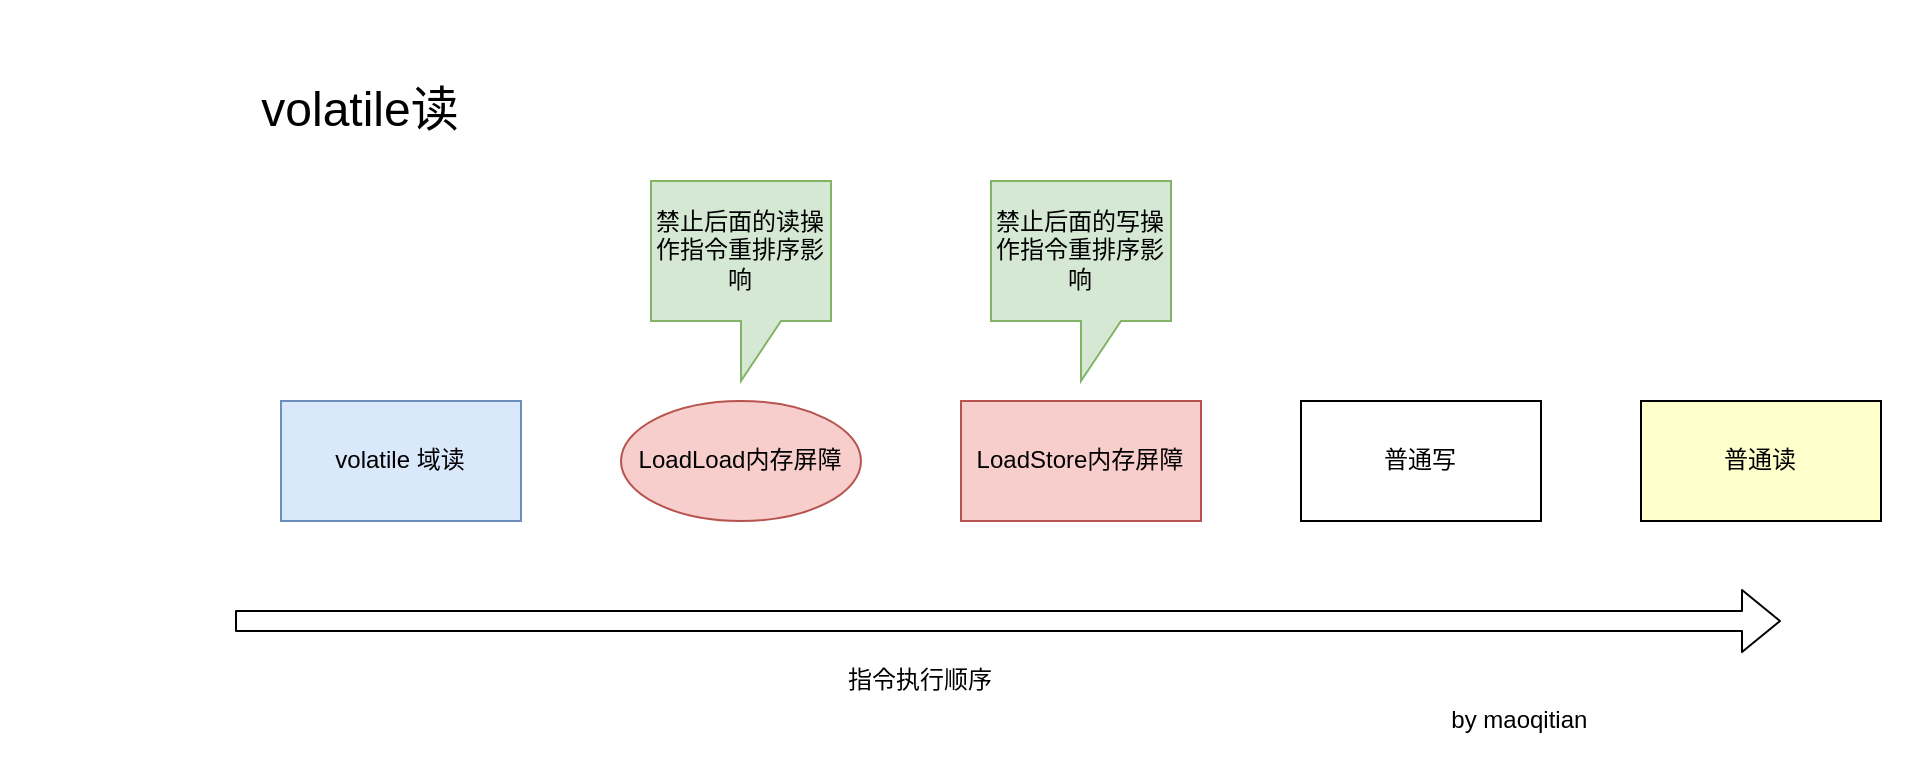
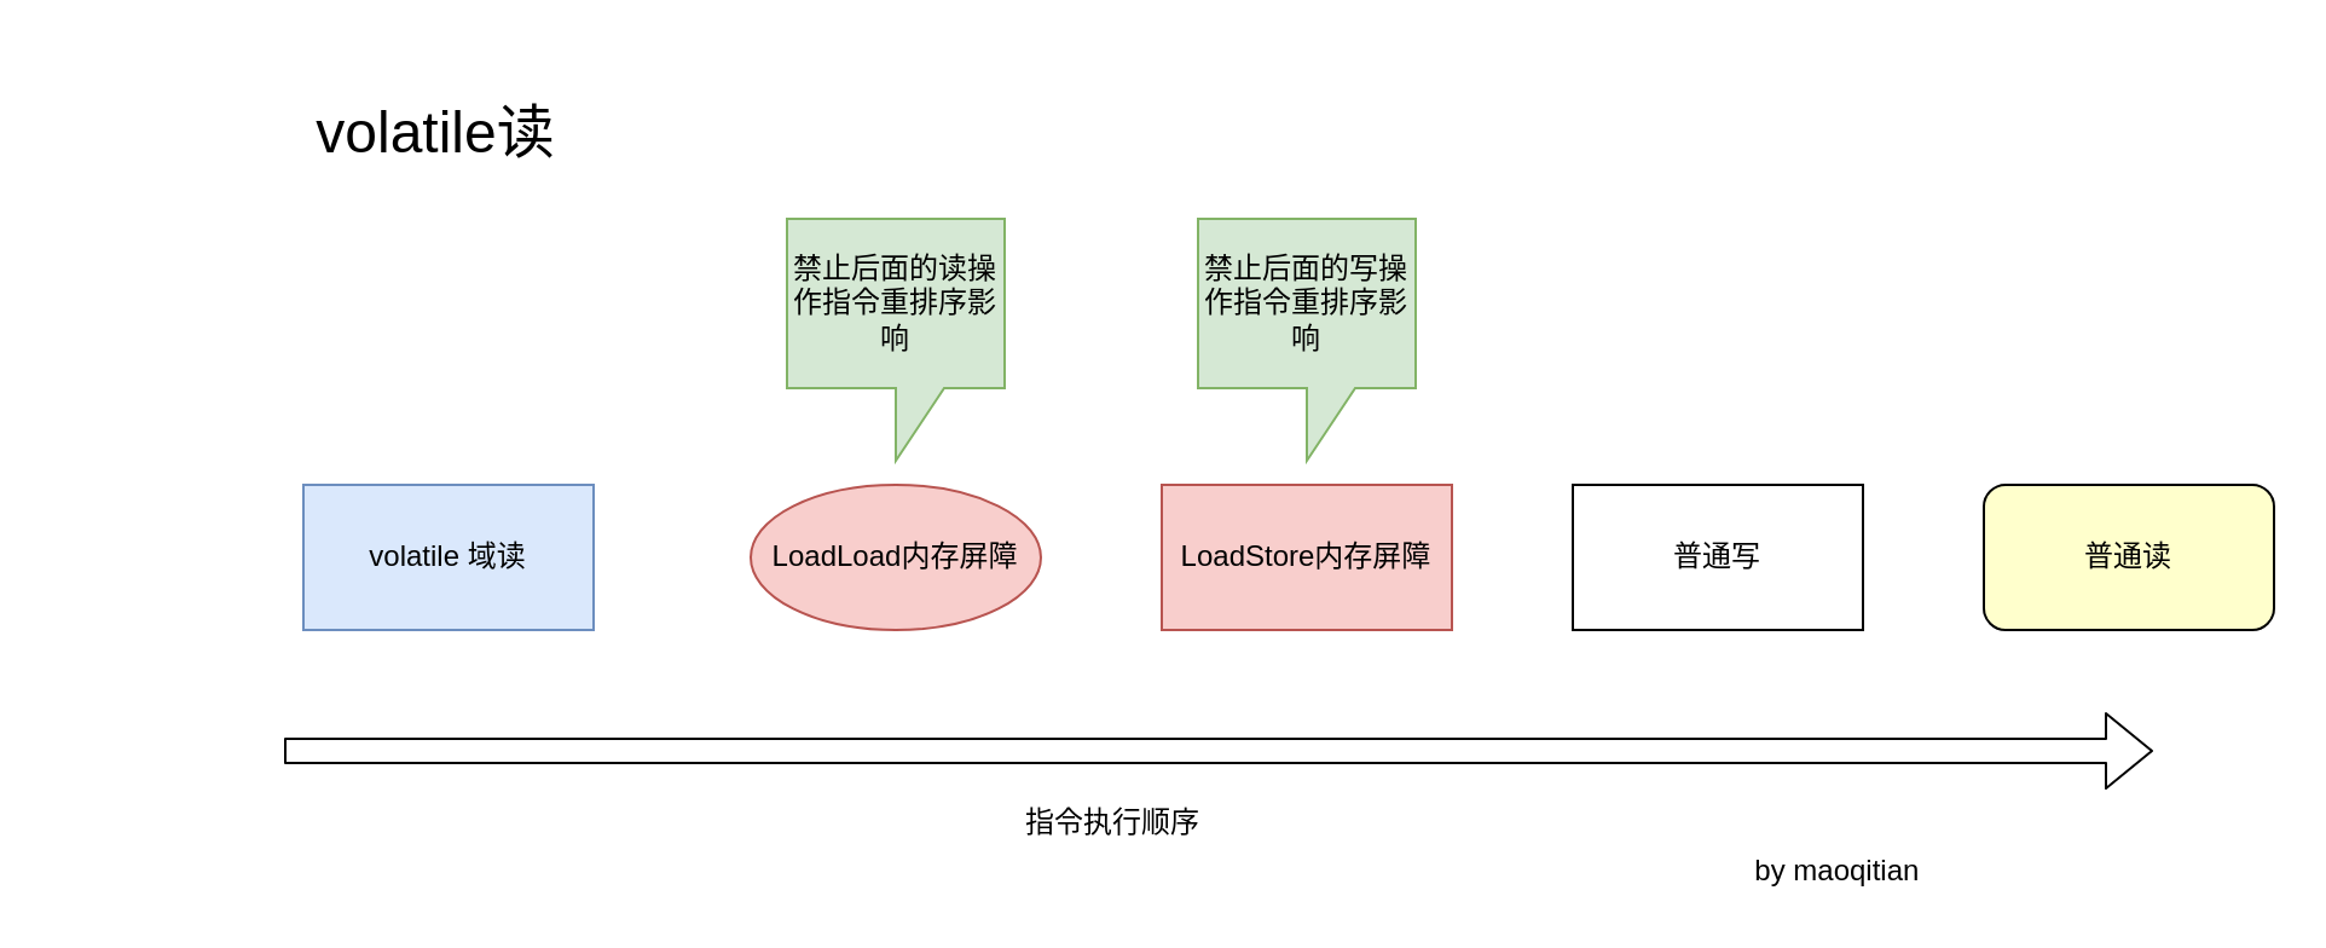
  <mxCell id="0" />
  <mxCell id="1" parent="0" />
- <mxCell id="2" value="普通读" style="rounded=0;whiteSpace=wrap;html=1;fillColor=#FFFFCC;" parent="1" vertex="1"><mxGeometry x="820" y="200" width="120" height="60" as="geometry" /></mxCell>
+ <mxCell id="2" value="普通读" style="whiteSpace=wrap;html=1;fillColor=#FFFFCC;rounded=1;" parent="1" vertex="1"><mxGeometry x="820" y="200" width="120" height="60" as="geometry" /></mxCell>
  <mxCell id="3" value="普通写" style="rounded=0;whiteSpace=wrap;html=1;fillColor=#ffffff;" parent="1" vertex="1"><mxGeometry x="650" y="200" width="120" height="60" as="geometry" /></mxCell>
  <mxCell id="4" value="LoadLoad内存屏障" style="ellipse;whiteSpace=wrap;html=1;fillColor=#f8cecc;strokeColor=#b85450;" parent="1" vertex="1"><mxGeometry x="310" y="200" width="120" height="60" as="geometry" /></mxCell>
- <mxCell id="5" value="volatile 域读" style="rounded=0;whiteSpace=wrap;html=1;fillColor=#dae8fc;strokeColor=#6c8ebf;" parent="1" vertex="1"><mxGeometry x="140" y="200" width="120" height="60" as="geometry" /></mxCell>
+ <mxCell id="5" value="volatile 域读" style="rounded=0;whiteSpace=wrap;html=1;fillColor=#dae8fc;strokeColor=#6c8ebf;" parent="1" vertex="1"><mxGeometry x="125" y="200" width="120" height="60" as="geometry" /></mxCell>
  <mxCell id="6" value="&lt;span&gt;LoadStore内存屏障&lt;/span&gt;" style="rounded=0;whiteSpace=wrap;html=1;fillColor=#f8cecc;strokeColor=#b85450;" parent="1" vertex="1"><mxGeometry x="480" y="200" width="120" height="60" as="geometry" /></mxCell>
  <mxCell id="7" value="" style="shape=flexArrow;endArrow=classic;html=1;" parent="1" edge="1"><mxGeometry width="50" height="50" relative="1" as="geometry"><mxPoint x="117" y="310" as="sourcePoint" /><mxPoint x="890" y="310" as="targetPoint" /></mxGeometry></mxCell>
  <mxCell id="8" value="指令执行顺序" style="text;html=1;strokeColor=none;fillColor=none;align=center;verticalAlign=middle;whiteSpace=wrap;rounded=0;" parent="1" vertex="1"><mxGeometry x="352" y="330" width="216" height="20" as="geometry" /></mxCell>
  <mxCell id="9" value="禁止后面的读操作指令重排序影响" style="shape=callout;whiteSpace=wrap;html=1;perimeter=calloutPerimeter;fillColor=#d5e8d4;size=30;position=0.5;strokeColor=#82b366;" parent="1" vertex="1"><mxGeometry x="325" y="90" width="90" height="100" as="geometry" /></mxCell>
  <mxCell id="10" value="禁止后面的写操作指令重排序影响" style="shape=callout;whiteSpace=wrap;html=1;perimeter=calloutPerimeter;fillColor=#d5e8d4;size=30;position=0.5;strokeColor=#82b366;" parent="1" vertex="1"><mxGeometry x="495" y="90" width="90" height="100" as="geometry" /></mxCell>
  <mxCell id="11" value="&lt;font style=&quot;font-size: 24px&quot;&gt;volatile读&lt;/font&gt;" style="text;html=1;strokeColor=none;fillColor=none;align=center;verticalAlign=middle;whiteSpace=wrap;rounded=0;" parent="1" vertex="1"><mxGeometry x="20" y="20" width="320" height="70" as="geometry" /></mxCell>
  <mxCell id="12" value="&amp;nbsp;by maoqitian" style="text;html=1;strokeColor=none;fillColor=none;align=center;verticalAlign=middle;whiteSpace=wrap;rounded=0;" parent="1" vertex="1"><mxGeometry x="650" y="350" width="216" height="20" as="geometry" /></mxCell>
